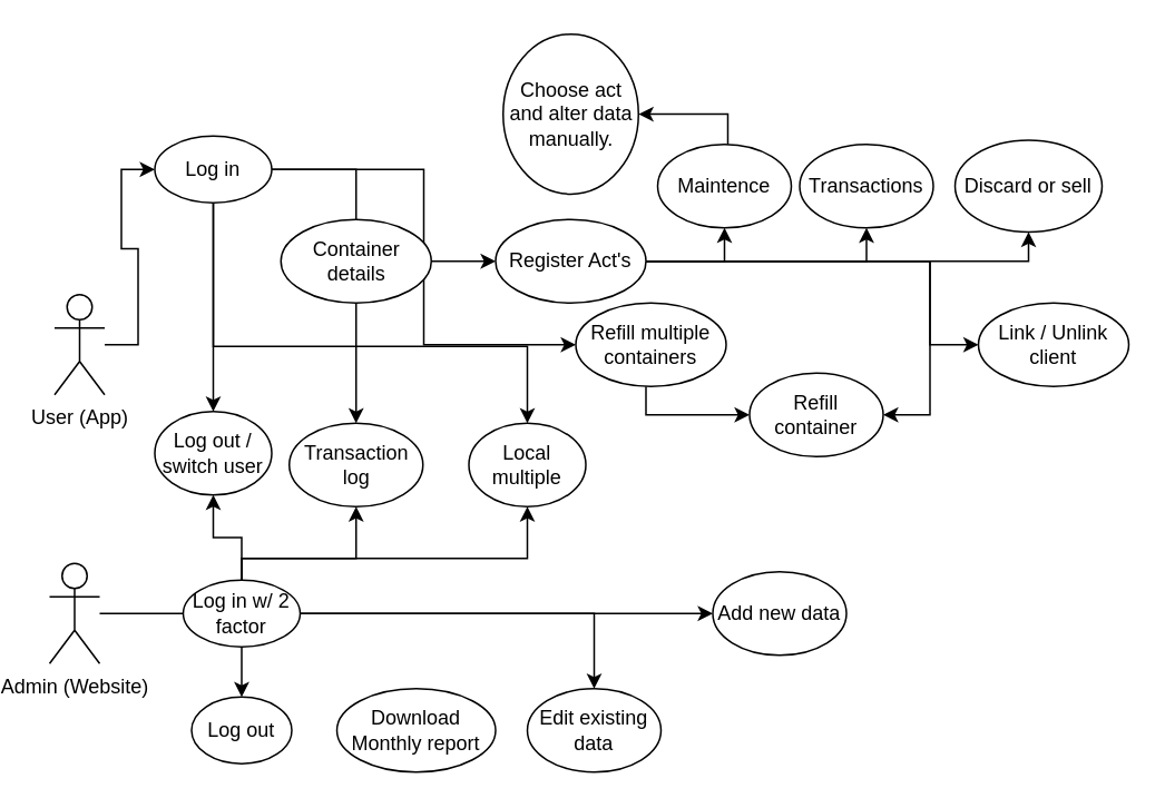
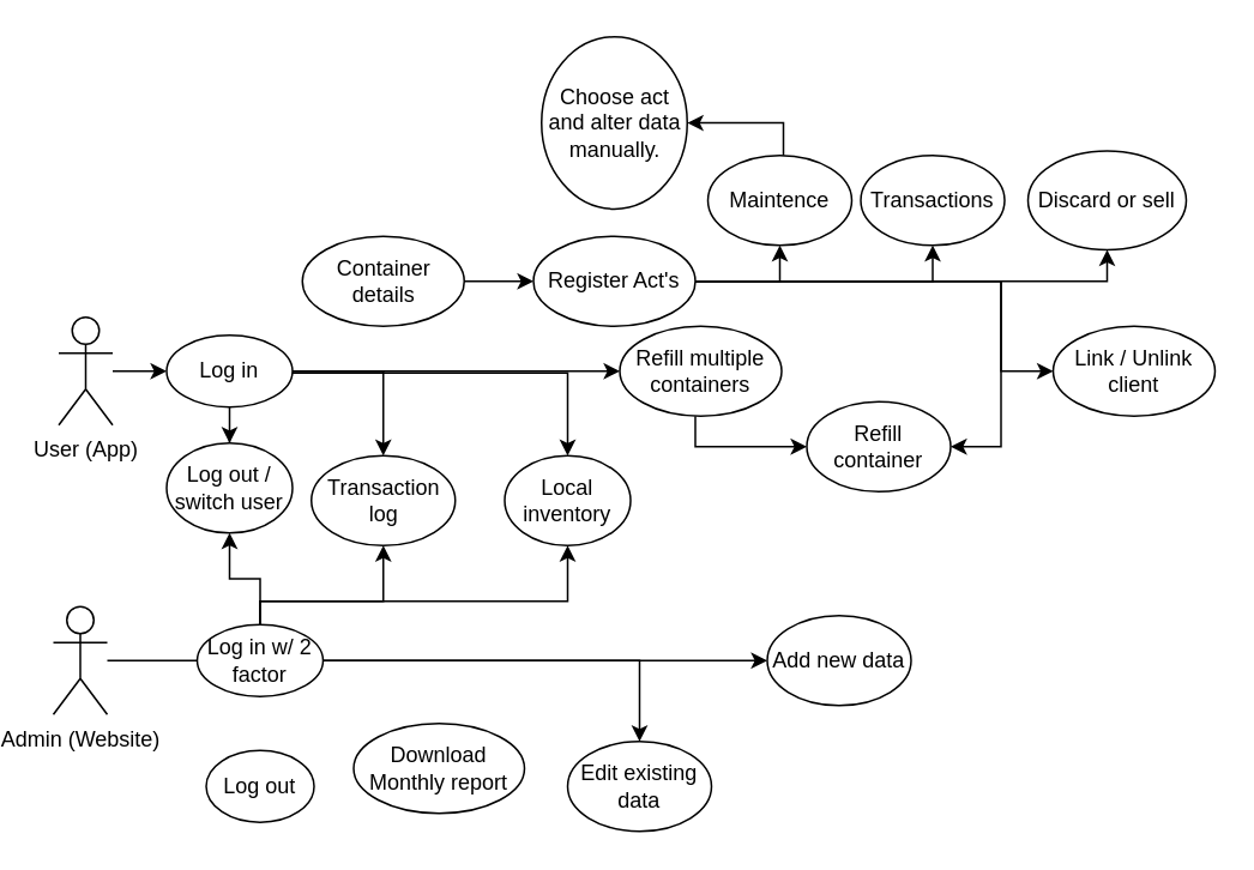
  <mxCell id="0" />
  <mxCell id="1" parent="0" />
  <mxCell id="2" style="edgeStyle=orthogonalEdgeStyle;rounded=0;orthogonalLoop=1;jettySize=auto;html=1;entryX=0;entryY=0.5;entryDx=0;entryDy=0;" parent="1" source="3" target="8" edge="1"><mxGeometry relative="1" as="geometry" /></mxCell>
  <mxCell id="3" value="User (App)" style="shape=umlActor;verticalLabelPosition=bottom;verticalAlign=top;html=1;outlineConnect=0;" parent="1" vertex="1"><mxGeometry x="23" y="176" width="30" height="60" as="geometry" /></mxCell>
  <mxCell id="4" style="edgeStyle=orthogonalEdgeStyle;rounded=0;orthogonalLoop=1;jettySize=auto;html=1;entryX=0.5;entryY=0;entryDx=0;entryDy=0;" parent="1" source="8" target="27" edge="1"><mxGeometry relative="1" as="geometry" /></mxCell>
  <mxCell id="5" style="edgeStyle=orthogonalEdgeStyle;rounded=0;orthogonalLoop=1;jettySize=auto;html=1;entryX=0.5;entryY=0;entryDx=0;entryDy=0;" parent="1" source="8" target="28" edge="1"><mxGeometry relative="1" as="geometry" /></mxCell>
  <mxCell id="6" style="edgeStyle=orthogonalEdgeStyle;rounded=0;orthogonalLoop=1;jettySize=auto;html=1;entryX=0;entryY=0.5;entryDx=0;entryDy=0;" parent="1" source="8" target="38" edge="1"><mxGeometry relative="1" as="geometry" /></mxCell>
  <mxCell id="7" style="edgeStyle=orthogonalEdgeStyle;rounded=0;orthogonalLoop=1;jettySize=auto;html=1;entryX=0.5;entryY=0;entryDx=0;entryDy=0;" parent="1" source="8" target="9" edge="1"><mxGeometry relative="1" as="geometry"><Array as="points"><mxPoint x="306" y="207" /></Array></mxGeometry></mxCell>
- <mxCell id="8" value="Log in" style="ellipse;whiteSpace=wrap;html=1;rounded=0;" parent="1" vertex="1"><mxGeometry x="83" y="81" width="70" height="40" as="geometry" /></mxCell>
- <mxCell id="9" value="Local multiple" style="ellipse;whiteSpace=wrap;html=1;rounded=0;" parent="1" vertex="1"><mxGeometry x="271" y="253" width="70" height="50" as="geometry" /></mxCell>
+ <mxCell id="8" value="Log in" style="ellipse;whiteSpace=wrap;html=1;rounded=0;" parent="1" vertex="1"><mxGeometry x="83" y="186" width="70" height="40" as="geometry" /></mxCell>
+ <mxCell id="9" value="Local inventory" style="ellipse;whiteSpace=wrap;html=1;rounded=0;" parent="1" vertex="1"><mxGeometry x="271" y="253" width="70" height="50" as="geometry" /></mxCell>
  <mxCell id="10" style="edgeStyle=orthogonalEdgeStyle;rounded=0;orthogonalLoop=1;jettySize=auto;html=1;entryX=0.5;entryY=1;entryDx=0;entryDy=0;" parent="1" source="15" target="33" edge="1"><mxGeometry relative="1" as="geometry" /></mxCell>
  <mxCell id="11" style="edgeStyle=orthogonalEdgeStyle;rounded=0;orthogonalLoop=1;jettySize=auto;html=1;entryX=0.5;entryY=1;entryDx=0;entryDy=0;" parent="1" source="15" target="34" edge="1"><mxGeometry relative="1" as="geometry" /></mxCell>
  <mxCell id="12" style="edgeStyle=orthogonalEdgeStyle;rounded=0;orthogonalLoop=1;jettySize=auto;html=1;entryX=0.5;entryY=1;entryDx=0;entryDy=0;" parent="1" source="15" target="31" edge="1"><mxGeometry relative="1" as="geometry"><Array as="points"><mxPoint x="606" y="156" /></Array></mxGeometry></mxCell>
  <mxCell id="13" style="edgeStyle=orthogonalEdgeStyle;rounded=0;orthogonalLoop=1;jettySize=auto;html=1;entryX=1;entryY=0.5;entryDx=0;entryDy=0;" parent="1" source="15" target="30" edge="1"><mxGeometry relative="1" as="geometry"><Array as="points"><mxPoint x="547" y="156" /><mxPoint x="547" y="248" /></Array></mxGeometry></mxCell>
  <mxCell id="14" style="edgeStyle=orthogonalEdgeStyle;rounded=0;orthogonalLoop=1;jettySize=auto;html=1;entryX=0;entryY=0.5;entryDx=0;entryDy=0;" edge="1" parent="1" source="15" target="39"><mxGeometry relative="1" as="geometry"><Array as="points"><mxPoint x="547" y="156" /><mxPoint x="547" y="206" /></Array></mxGeometry></mxCell>
  <mxCell id="15" value="Register Act's" style="ellipse;whiteSpace=wrap;html=1;rounded=0;" parent="1" vertex="1"><mxGeometry x="287" y="131" width="90" height="50" as="geometry" /></mxCell>
  <mxCell id="16" style="edgeStyle=orthogonalEdgeStyle;rounded=0;orthogonalLoop=1;jettySize=auto;html=1;entryX=0;entryY=0.5;entryDx=0;entryDy=0;endArrow=none;" parent="1" source="17" target="24" edge="1"><mxGeometry relative="1" as="geometry" /></mxCell>
  <mxCell id="17" value="Admin (Website)" style="shape=umlActor;verticalLabelPosition=bottom;verticalAlign=top;html=1;outlineConnect=0;rounded=0;" parent="1" vertex="1"><mxGeometry x="20" y="337" width="30" height="60" as="geometry" /></mxCell>
- <mxCell id="18" style="edgeStyle=orthogonalEdgeStyle;rounded=0;orthogonalLoop=1;jettySize=auto;html=1;entryX=0.5;entryY=0;entryDx=0;entryDy=0;" parent="1" source="24" target="29" edge="1"><mxGeometry relative="1" as="geometry" /></mxCell>
  <mxCell id="19" style="edgeStyle=orthogonalEdgeStyle;rounded=0;orthogonalLoop=1;jettySize=auto;html=1;entryX=0.5;entryY=1;entryDx=0;entryDy=0;" parent="1" source="24" target="28" edge="1"><mxGeometry relative="1" as="geometry"><Array as="points"><mxPoint x="135" y="334" /><mxPoint x="203" y="334" /></Array></mxGeometry></mxCell>
  <mxCell id="20" style="edgeStyle=orthogonalEdgeStyle;rounded=0;orthogonalLoop=1;jettySize=auto;html=1;entryX=0.5;entryY=1;entryDx=0;entryDy=0;" parent="1" source="24" target="9" edge="1"><mxGeometry relative="1" as="geometry"><Array as="points"><mxPoint x="135" y="334" /><mxPoint x="306" y="334" /></Array></mxGeometry></mxCell>
  <mxCell id="21" style="edgeStyle=orthogonalEdgeStyle;rounded=0;orthogonalLoop=1;jettySize=auto;html=1;" edge="1" parent="1" source="24" target="27"><mxGeometry relative="1" as="geometry" /></mxCell>
  <mxCell id="22" style="edgeStyle=orthogonalEdgeStyle;rounded=0;orthogonalLoop=1;jettySize=auto;html=1;entryX=0;entryY=0.5;entryDx=0;entryDy=0;" edge="1" parent="1" source="24" target="25"><mxGeometry relative="1" as="geometry" /></mxCell>
  <mxCell id="23" style="edgeStyle=orthogonalEdgeStyle;rounded=0;orthogonalLoop=1;jettySize=auto;html=1;" edge="1" parent="1" source="24" target="40"><mxGeometry relative="1" as="geometry" /></mxCell>
  <mxCell id="24" value="Log in w/ 2 factor" style="ellipse;whiteSpace=wrap;html=1;rounded=0;" parent="1" vertex="1"><mxGeometry x="100" y="347" width="70" height="40" as="geometry" /></mxCell>
  <mxCell id="25" value="Add new data" style="ellipse;whiteSpace=wrap;html=1;rounded=0;" parent="1" vertex="1"><mxGeometry x="417" y="342" width="80" height="50" as="geometry" /></mxCell>
- <mxCell id="26" value="Download Monthly report" style="ellipse;whiteSpace=wrap;html=1;rounded=0;" parent="1" vertex="1"><mxGeometry x="192" y="412" width="95" height="50" as="geometry" /></mxCell>
+ <mxCell id="26" value="Download Monthly report" style="ellipse;whiteSpace=wrap;html=1;rounded=0;" parent="1" vertex="1"><mxGeometry x="187" y="402" width="95" height="50" as="geometry" /></mxCell>
  <mxCell id="27" value="Log out / switch user" style="ellipse;whiteSpace=wrap;html=1;rounded=0;" parent="1" vertex="1"><mxGeometry x="83" y="246" width="70" height="50" as="geometry" /></mxCell>
  <mxCell id="28" value="Transaction log" style="ellipse;whiteSpace=wrap;html=1;rounded=0;" parent="1" vertex="1"><mxGeometry x="163.5" y="253" width="80" height="50" as="geometry" /></mxCell>
  <mxCell id="29" value="Log out" style="ellipse;whiteSpace=wrap;html=1;rounded=0;" parent="1" vertex="1"><mxGeometry x="105" y="417" width="60" height="40" as="geometry" /></mxCell>
  <mxCell id="30" value="Refill container" style="ellipse;whiteSpace=wrap;html=1;rounded=0;" parent="1" vertex="1"><mxGeometry x="439" y="223" width="80" height="50" as="geometry" /></mxCell>
  <mxCell id="31" value="Discard or sell" style="ellipse;whiteSpace=wrap;html=1;rounded=0;" parent="1" vertex="1"><mxGeometry x="562" y="83.5" width="88" height="55" as="geometry" /></mxCell>
  <mxCell id="32" style="edgeStyle=orthogonalEdgeStyle;rounded=0;orthogonalLoop=1;jettySize=auto;html=1;entryX=1;entryY=0.5;entryDx=0;entryDy=0;" edge="1" parent="1" source="33" target="41"><mxGeometry relative="1" as="geometry"><Array as="points"><mxPoint x="426" y="68" /></Array></mxGeometry></mxCell>
  <mxCell id="33" value="Maintence" style="ellipse;whiteSpace=wrap;html=1;rounded=0;" parent="1" vertex="1"><mxGeometry x="384" y="86" width="80" height="50" as="geometry" /></mxCell>
  <mxCell id="34" value="Transactions" style="ellipse;whiteSpace=wrap;html=1;rounded=0;" parent="1" vertex="1"><mxGeometry x="469" y="86" width="80" height="50" as="geometry" /></mxCell>
  <mxCell id="35" style="edgeStyle=orthogonalEdgeStyle;rounded=0;orthogonalLoop=1;jettySize=auto;html=1;entryX=0;entryY=0.5;entryDx=0;entryDy=0;" parent="1" source="36" target="15" edge="1"><mxGeometry relative="1" as="geometry" /></mxCell>
  <mxCell id="36" value="Container details" style="ellipse;whiteSpace=wrap;html=1;rounded=0;" parent="1" vertex="1"><mxGeometry x="158.5" y="131" width="90" height="50" as="geometry" /></mxCell>
  <mxCell id="37" style="edgeStyle=orthogonalEdgeStyle;rounded=0;orthogonalLoop=1;jettySize=auto;html=1;entryX=0;entryY=0.5;entryDx=0;entryDy=0;" parent="1" source="38" target="30" edge="1"><mxGeometry relative="1" as="geometry"><Array as="points"><mxPoint x="377" y="248" /></Array></mxGeometry></mxCell>
  <mxCell id="38" value="Refill multiple containers" style="ellipse;whiteSpace=wrap;html=1;rounded=0;" parent="1" vertex="1"><mxGeometry x="335" y="181" width="90" height="50" as="geometry" /></mxCell>
  <mxCell id="39" value="Link / Unlink client" style="ellipse;whiteSpace=wrap;html=1;rounded=0;" parent="1" vertex="1"><mxGeometry x="576" y="181" width="90" height="50" as="geometry" /></mxCell>
  <mxCell id="40" value="Edit existing data" style="ellipse;whiteSpace=wrap;html=1;rounded=0;" vertex="1" parent="1"><mxGeometry x="306" y="412" width="80" height="50" as="geometry" /></mxCell>
  <mxCell id="41" value="Choose act and alter data manually. " style="ellipse;whiteSpace=wrap;html=1;rounded=0;" vertex="1" parent="1"><mxGeometry x="291.5" y="20" width="81" height="95.75" as="geometry" /></mxCell>
